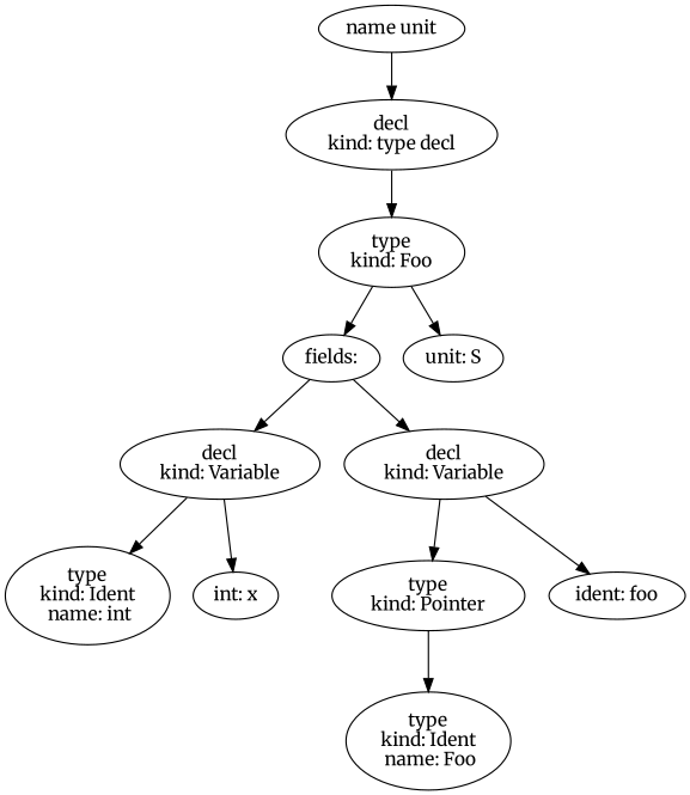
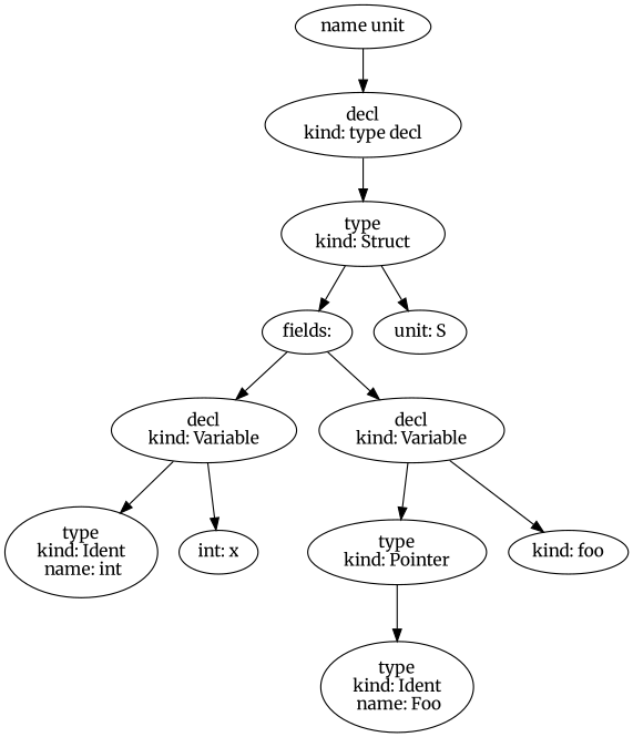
  digraph {
    fontname=Merriweather
    node [fontname=Merriweather]
    edge [fontname=Merriweather]
    n1 [label="fields:"]
    n2 [label="decl\nkind: Variable"]
    n3 [label="decl\nkind: Variable"]
    n4 [label="type\nkind: Ident\n name: int"]
    n5 [label="int: x"]
    n6 [label="type\nkind: Pointer"]
-   n7 [label="ident: foo"]
+   n7 [label="kind: foo"]
    n8 [label="type\nkind: Ident\n name: Foo"]
    n9 [label="name unit"]
    n10 [label="decl\nkind: type decl"]
-   n11 [label="type\nkind: Foo"]
+   n11 [label="type\nkind: Struct"]
    n12 [label="unit: S"]
    subgraph sub_1 {
      n1
      n2
      n3
      n4
      n5
      n6
      n7
      n8
    }
    n1 -> n2
    n1 -> n3
    n2 -> n4
    n2 -> n5
    n3 -> n6
    n3 -> n7
    n6 -> n8
    n9 -> n10
    n10 -> n11
    n11 -> n1
    n11 -> n12
  }
